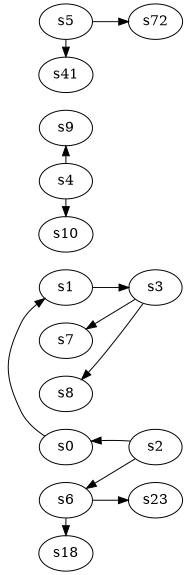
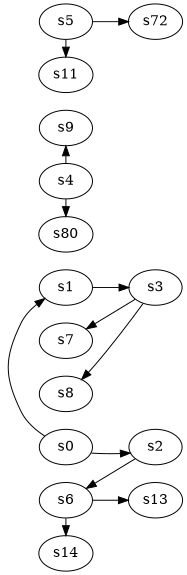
  digraph {
    rankdir=LR
    node [player=1]
    s1 [player=0]
    s0
    s2
    s3
    s6 [player=0]
    s7 [player=0]
    s8
    s9 [player=0]
    s4
-   s10
+   s10 [label=s80]
    s5 [player=0]
-   s11 [player=0 label=s41]
+   s11 [player=0]
    n13 [label=s72]
-   s13 [player=0 label=s23]
-   s14 [label=s18]
+   s13 [player=0]
+   s14
    s1 -> s3
    s0 -> s1 [constraint="time % 4 == 0 || time % 3 == 1"]
-   s2 -> s0
+   s0 -> s2
    s2 -> s6 [constraint="time == 5 || time == 8 || time == 10"]
    s3 -> s7 [constraint="time % 6 == 3"]
    s3 -> s8 [constraint="time % 5 == 2"]
    s6 -> s13
    s6 -> s14 [constraint="!(time % 4 == 0)"]
    s4 -> s9 [constraint="time % 2 == 1"]
    s4 -> s10 [constraint="time == 3"]
    s5 -> s11 [constraint="time % 3 == 0 || time % 3 == 1"]
    s5 -> n13
  }
